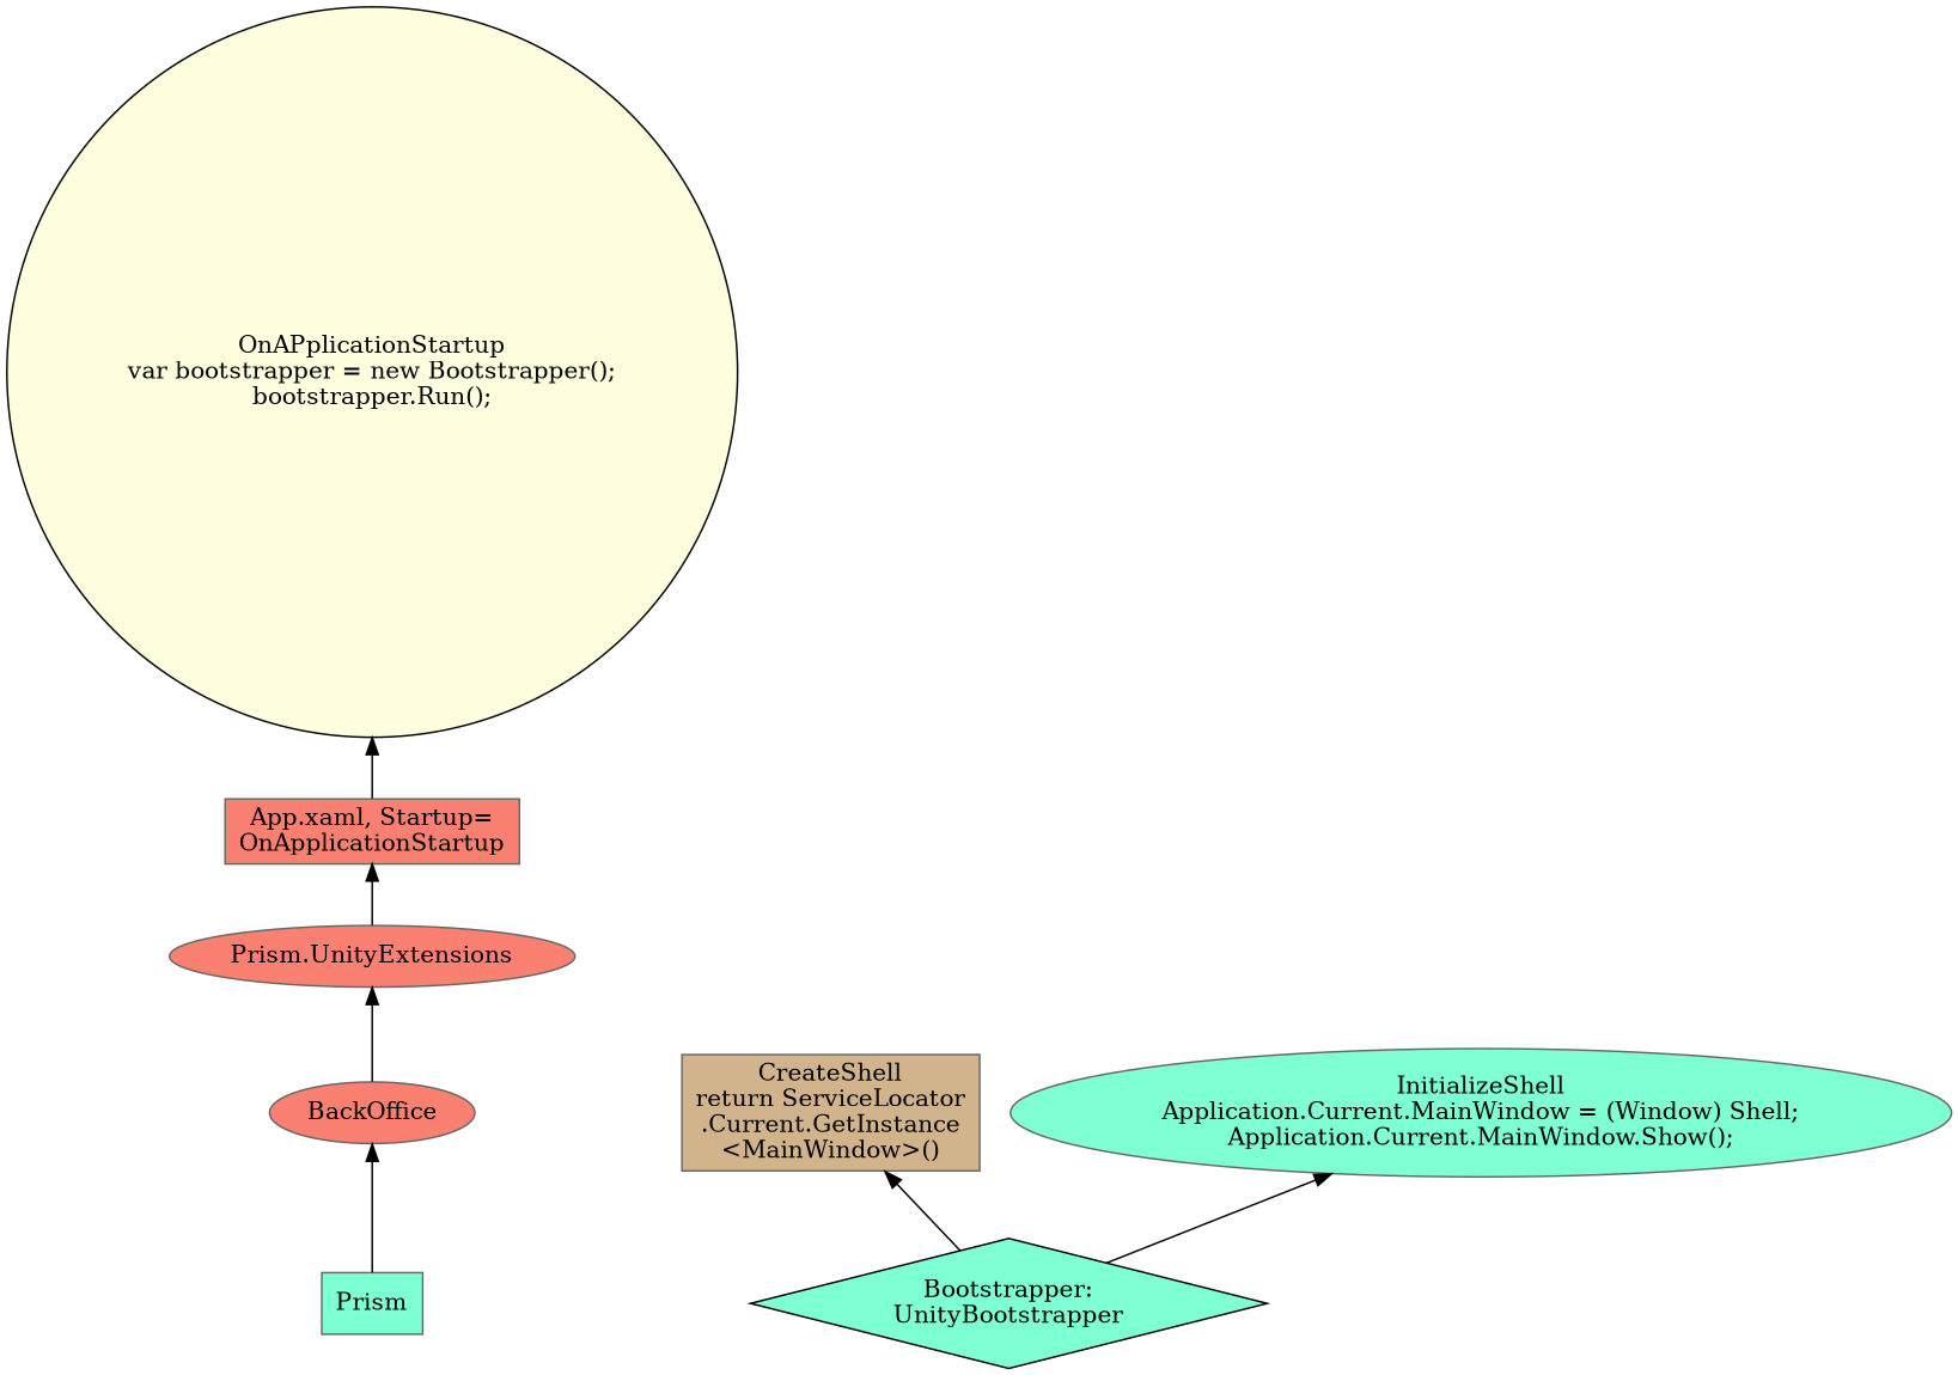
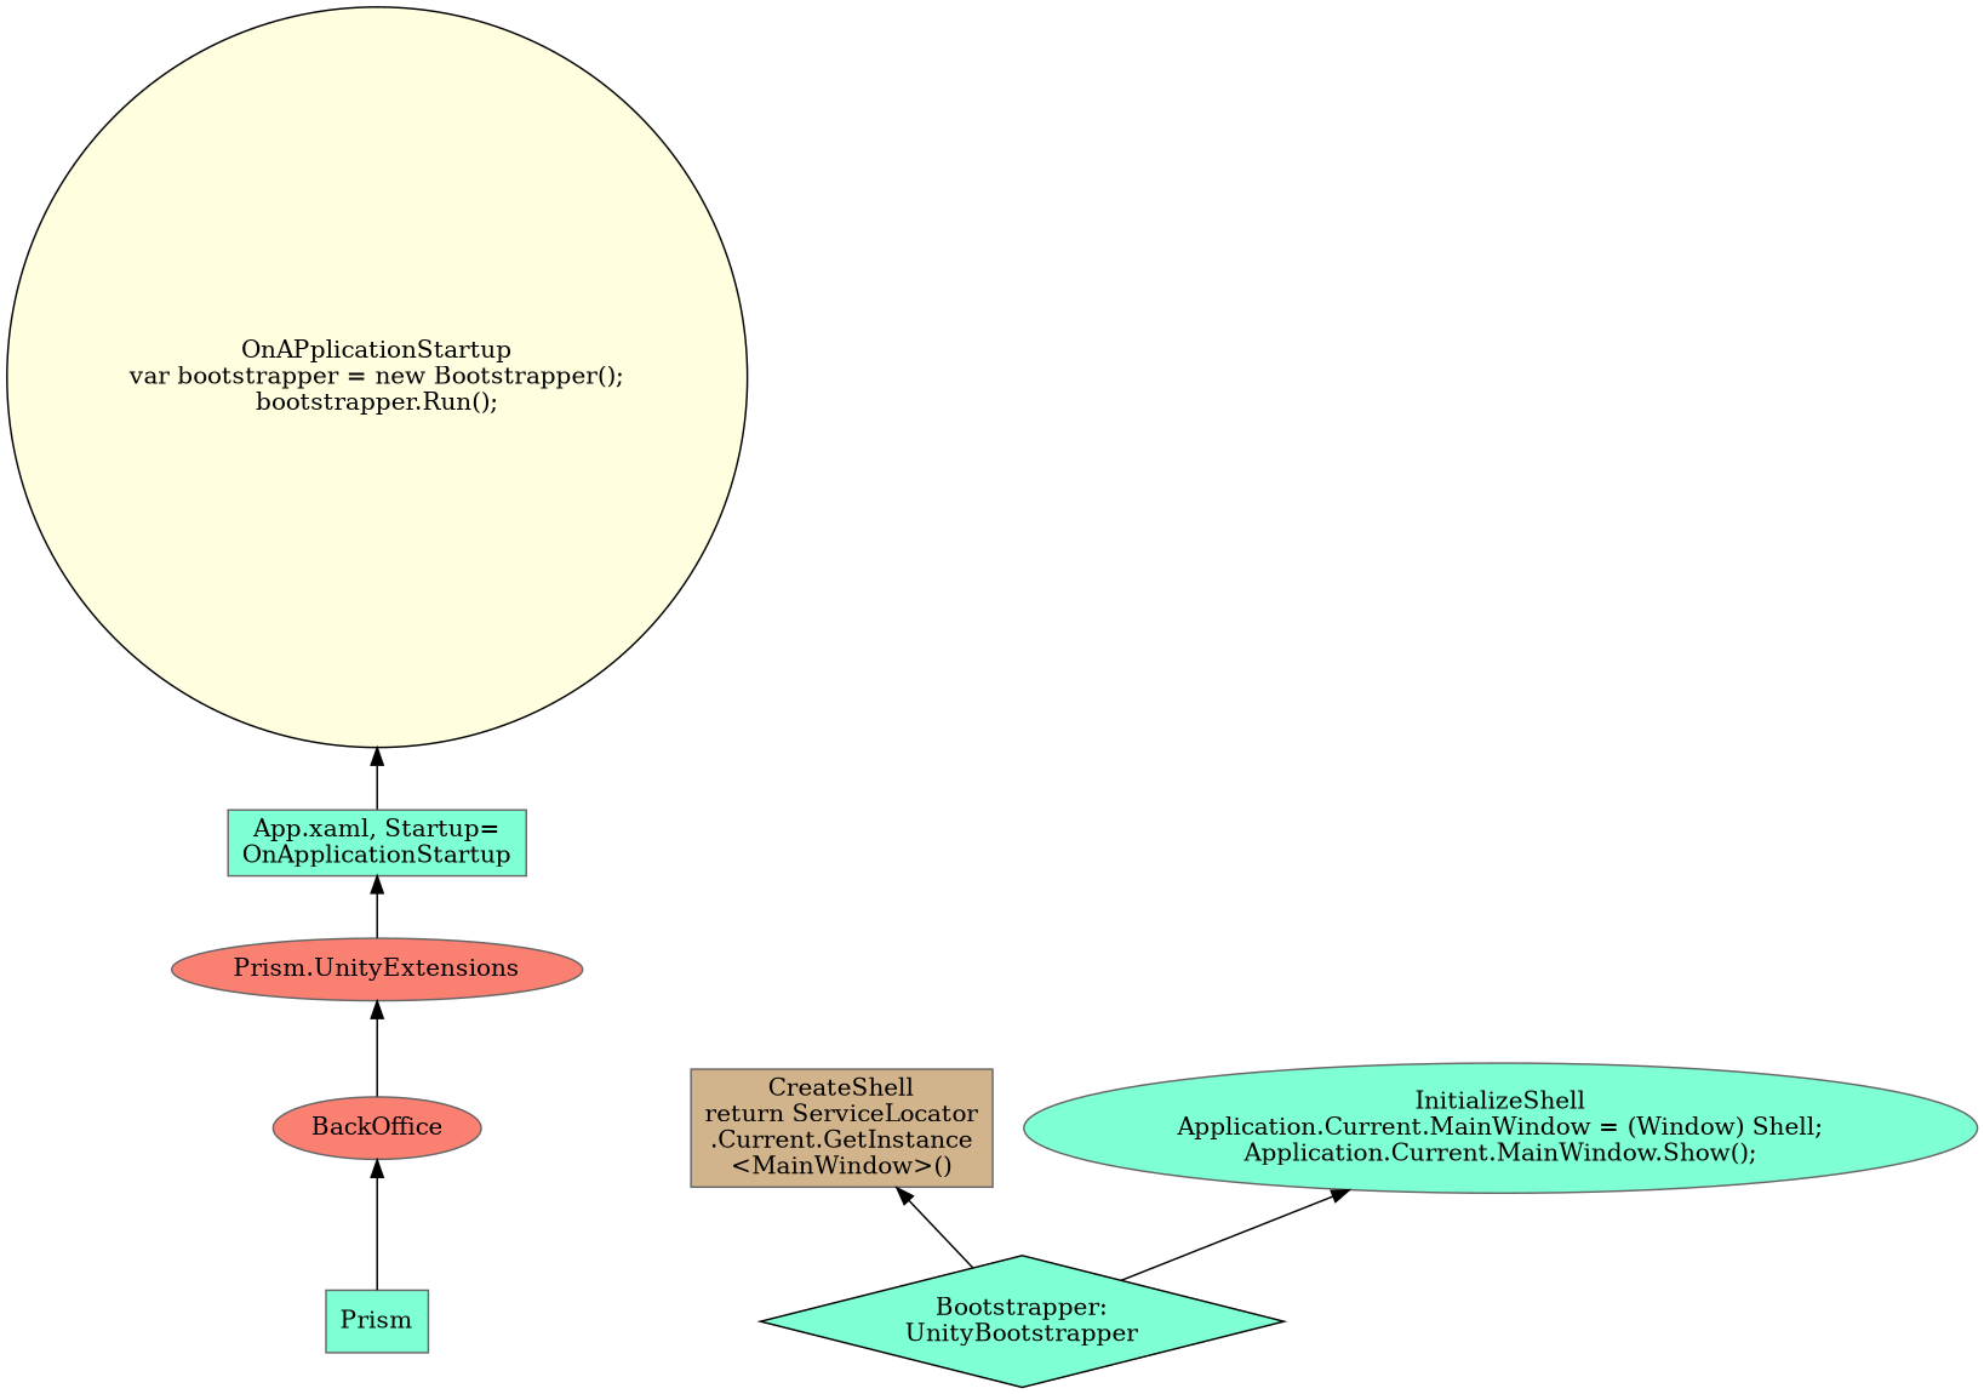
  digraph {
    rankdir=BT
    node [color=gray40 fillcolor=aquamarine shape=box style=filled]
    n1 [label=Prism]
    n2 [fillcolor=salmon label=BackOffice shape=ellipse]
    n3 [fillcolor=salmon label="Prism.UnityExtensions" shape=ellipse]
-   n4 [fillcolor=salmon label="App.xaml, Startup=\nOnApplicationStartup"]
+   n4 [label="App.xaml, Startup=\nOnApplicationStartup"]
    n5 [color=black label="Bootstrapper:\nUnityBootstrapper" shape=diamond]
    n6 [fillcolor=tan label="CreateShell\nreturn ServiceLocator\n.Current.GetInstance\n<MainWindow>()"]
    n7 [label="InitializeShell\nApplication.Current.MainWindow = (Window) Shell;\nApplication.Current.MainWindow.Show();" shape=ellipse]
    n8 [color=black fillcolor=lightyellow label="OnAPplicationStartup\nvar bootstrapper = new Bootstrapper();\nbootstrapper.Run();" shape=circle]
    n1 -> n2
    n2 -> n3
    n3 -> n4
    n4 -> n8
    n5 -> n6
    n5 -> n7
  }
